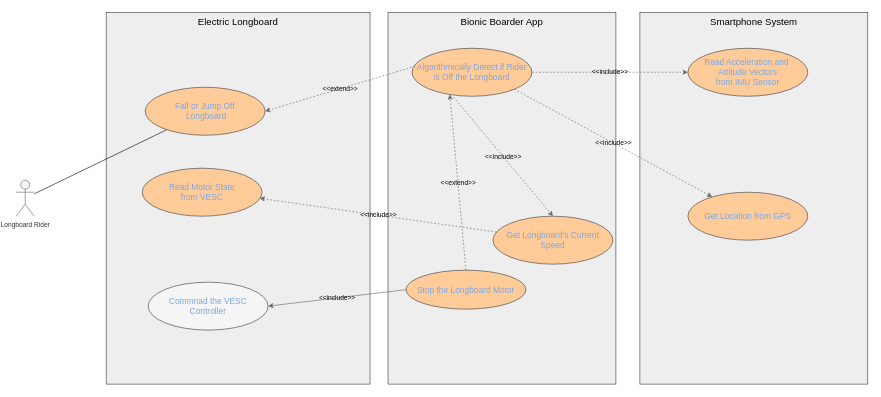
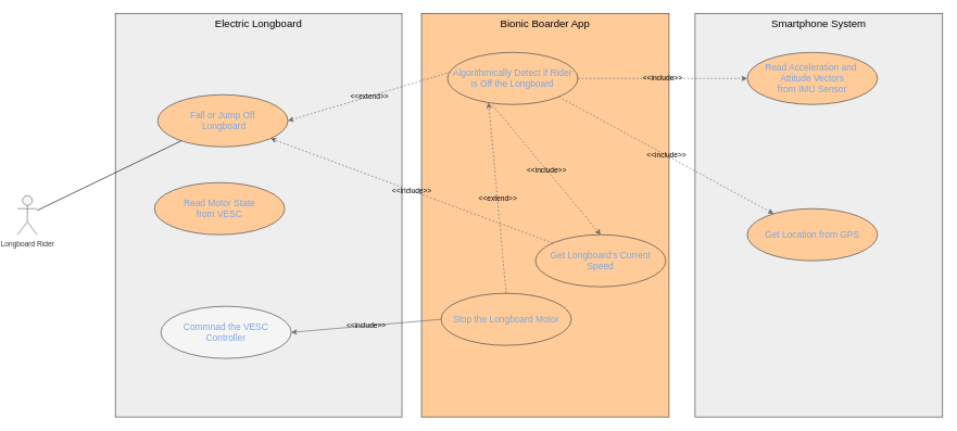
  <mxCell id="0" />
  <mxCell id="1" parent="0" />
  <mxCell id="2" value="Specimen and collection" style="edgeStyle=orthogonalEdgeStyle;endArrow=block;html=1;" parent="1" edge="1"><mxGeometry relative="1" as="geometry"><mxPoint x="550" y="90" as="targetPoint" /></mxGeometry></mxCell>
  <mxCell id="3" value="report delivery offline" style="edgeStyle=orthogonalEdgeStyle;endArrow=block;html=1;" parent="1" edge="1"><mxGeometry relative="1" as="geometry"><mxPoint x="500" y="120" as="sourcePoint" /></mxGeometry></mxCell>
  <mxCell id="4" value="&lt;div&gt;&lt;font style=&quot;font-size: 11px;&quot;&gt;Longboard Rider&lt;/font&gt;&lt;/div&gt;" style="shape=umlActor;verticalLabelPosition=bottom;verticalAlign=top;html=1;outlineConnect=0;strokeColor=#666666;align=center;fontFamily=Helvetica;fontSize=12;fontColor=#333333;labelBackgroundColor=none;fillColor=#f5f5f5;horizontal=1;textShadow=0;" parent="1" vertex="1"><mxGeometry x="20" y="300" width="30" height="60" as="geometry" /></mxCell>
- <mxCell id="5" value="Bionic Boarder App" style="rounded=0;whiteSpace=wrap;html=1;labelPosition=center;verticalLabelPosition=middle;align=center;verticalAlign=top;fillColor=#eeeeee;strokeColor=#36393d;fontSize=16;fontColor=#000000;labelBackgroundColor=none;" parent="1" vertex="1"><mxGeometry x="640" y="20" width="380" height="620" as="geometry" /></mxCell>
+ <mxCell id="5" value="Bionic Boarder App" style="rounded=0;whiteSpace=wrap;html=1;labelPosition=center;verticalLabelPosition=middle;align=center;verticalAlign=top;fillColor=#ffcc99;strokeColor=#36393d;fontSize=16;fontColor=#000000;labelBackgroundColor=none;" parent="1" vertex="1"><mxGeometry x="640" y="20" width="380" height="620" as="geometry" /></mxCell>
  <mxCell id="6" value="Electric Longboard" style="rounded=0;whiteSpace=wrap;html=1;labelPosition=center;verticalLabelPosition=middle;align=center;verticalAlign=top;fillColor=#eeeeee;strokeColor=#36393d;fontSize=16;fontColor=#000000;labelBackgroundColor=none;" parent="1" vertex="1"><mxGeometry x="170" y="20" width="440" height="620" as="geometry" /></mxCell>
  <mxCell id="7" value="&lt;span style=&quot;font-size: 14px;&quot;&gt;Fall or Jump Off&lt;/span&gt;&lt;div&gt;&lt;span style=&quot;font-size: 14px;&quot;&gt;&amp;nbsp;Longboard&lt;/span&gt;&lt;/div&gt;" style="ellipse;whiteSpace=wrap;html=1;fillColor=#ffcc99;strokeColor=#36393d;fontColor=#7EA6E0;" parent="1" vertex="1"><mxGeometry x="235" y="145" width="200" height="80" as="geometry" /></mxCell>
  <mxCell id="8" style="rounded=0;orthogonalLoop=1;jettySize=auto;html=1;strokeColor=#000000;endArrow=none;startFill=0;shadow=0;jumpStyle=none;" parent="1" source="4" target="7" edge="1"><mxGeometry relative="1" as="geometry"><mxPoint x="100" y="289.818" as="sourcePoint" /><mxPoint x="250" y="208" as="targetPoint" /></mxGeometry></mxCell>
  <mxCell id="9" value="&lt;span style=&quot;font-size: 14px;&quot;&gt;Get Longboard's Current Speed&lt;/span&gt;" style="ellipse;whiteSpace=wrap;html=1;fillColor=#ffcc99;strokeColor=#36393d;fontColor=#7EA6E0;" parent="1" vertex="1"><mxGeometry x="815" y="360" width="200" height="80" as="geometry" /></mxCell>
- <mxCell id="10" value="&lt;span style=&quot;font-size: 14px;&quot;&gt;Stop the Longboard Motor&lt;/span&gt;" style="ellipse;whiteSpace=wrap;html=1;fillColor=#ffcc99;strokeColor=#36393d;fontColor=#7EA6E0;" parent="1" vertex="1"><mxGeometry x="670" y="450" width="200" height="65" as="geometry" /></mxCell>
+ <mxCell id="10" value="&lt;span style=&quot;font-size: 14px;&quot;&gt;Stop the Longboard Motor&lt;/span&gt;" style="ellipse;whiteSpace=wrap;html=1;fillColor=#ffcc99;strokeColor=#36393d;fontColor=#7EA6E0;" parent="1" vertex="1"><mxGeometry x="670" y="450" width="200" height="80" as="geometry" /></mxCell>
  <mxCell id="11" value="&lt;span style=&quot;font-size: 14px;&quot;&gt;Algorithmically Detect if Rider&lt;/span&gt;&lt;div&gt;&lt;span style=&quot;font-size: 14px;&quot;&gt;is Off the Longboard&lt;/span&gt;&lt;/div&gt;" style="ellipse;whiteSpace=wrap;html=1;fillColor=#ffcc99;strokeColor=#36393d;fontColor=#7EA6E0;" parent="1" vertex="1"><mxGeometry x="680" y="80" width="200" height="80" as="geometry" /></mxCell>
  <mxCell id="12" value="&lt;font style=&quot;font-size: 14px;&quot;&gt;Commnad the VESC&lt;/font&gt;&lt;div&gt;&lt;font style=&quot;font-size: 14px;&quot;&gt;Controller&lt;/font&gt;&lt;/div&gt;" style="ellipse;whiteSpace=wrap;html=1;fillColor=#f5f5f5;strokeColor=#36393d;fontColor=#7EA6E0;" parent="1" vertex="1"><mxGeometry x="240" y="470" width="200" height="80" as="geometry" /></mxCell>
  <mxCell id="13" value="&lt;span style=&quot;&quot;&gt;&amp;lt;&amp;lt;extend&amp;gt;&amp;gt;&lt;/span&gt;" style="endArrow=classic;html=1;rounded=0;fillColor=#f5f5f5;gradientColor=#b3b3b3;strokeColor=#666666;dashed=1;fontColor=#060606;align=center;labelBackgroundColor=none;entryX=0.315;entryY=0.963;entryDx=0;entryDy=0;entryPerimeter=0;exitX=0.5;exitY=0;exitDx=0;exitDy=0;" edge="1" parent="1" source="10" target="11"><mxGeometry width="50" height="50" relative="1" as="geometry"><mxPoint x="670" y="514.81" as="sourcePoint" /><mxPoint x="927" y="453.81" as="targetPoint" /></mxGeometry></mxCell>
  <mxCell id="14" value="Smartphone System" style="rounded=0;whiteSpace=wrap;html=1;labelPosition=center;verticalLabelPosition=middle;align=center;verticalAlign=top;fillColor=#eeeeee;strokeColor=#36393d;fontSize=16;fontColor=#000000;labelBackgroundColor=none;" vertex="1" parent="1"><mxGeometry x="1060" y="20" width="380" height="620" as="geometry" /></mxCell>
  <mxCell id="15" value="&lt;span style=&quot;font-size: 14px;&quot;&gt;Read Acceleration and&amp;nbsp;&lt;/span&gt;&lt;div&gt;&lt;span style=&quot;font-size: 14px;&quot;&gt;Attitude Vectors&lt;/span&gt;&lt;div&gt;&lt;span style=&quot;font-size: 14px;&quot;&gt;from IMU Sensor&lt;/span&gt;&lt;/div&gt;&lt;/div&gt;" style="ellipse;whiteSpace=wrap;html=1;fillColor=#ffcc99;strokeColor=#36393d;fontColor=#7EA6E0;" vertex="1" parent="1"><mxGeometry x="1140" y="80" width="200" height="80" as="geometry" /></mxCell>
  <mxCell id="16" value="&lt;span style=&quot;font-size: 14px;&quot;&gt;Get Location from GPS&lt;/span&gt;" style="ellipse;whiteSpace=wrap;html=1;fillColor=#ffcc99;strokeColor=#36393d;fontColor=#7EA6E0;" vertex="1" parent="1"><mxGeometry x="1140" y="320" width="200" height="80" as="geometry" /></mxCell>
  <mxCell id="17" value="&amp;lt;&amp;lt;include&amp;gt;&amp;gt;" style="endArrow=classic;html=1;rounded=0;fillColor=#f5f5f5;gradientColor=#b3b3b3;strokeColor=#666666;dashed=1;fontColor=#060606;align=center;labelBackgroundColor=none;entryX=0;entryY=0.5;entryDx=0;entryDy=0;exitX=1;exitY=0.5;exitDx=0;exitDy=0;" parent="1" source="11" target="15" edge="1"><mxGeometry width="50" height="50" relative="1" as="geometry"><mxPoint x="730" y="170" as="sourcePoint" /><mxPoint x="977.658" y="182.379" as="targetPoint" /></mxGeometry></mxCell>
  <mxCell id="18" value="&amp;lt;&amp;lt;include&amp;gt;&amp;gt;" style="endArrow=classic;html=1;rounded=0;fillColor=#f5f5f5;gradientColor=#b3b3b3;strokeColor=#666666;dashed=1;fontColor=#060606;align=center;labelBackgroundColor=none;exitX=1;exitY=1;exitDx=0;exitDy=0;" edge="1" parent="1" source="11" target="16"><mxGeometry width="50" height="50" relative="1" as="geometry"><mxPoint x="900" y="190" as="sourcePoint" /><mxPoint x="1100" y="190" as="targetPoint" /></mxGeometry></mxCell>
  <mxCell id="19" value="&lt;span style=&quot;font-size: 14px;&quot;&gt;Read Motor State&lt;/span&gt;&lt;div&gt;&lt;span style=&quot;font-size: 14px;&quot;&gt;from VESC&lt;/span&gt;&lt;/div&gt;" style="ellipse;whiteSpace=wrap;html=1;fillColor=#ffcc99;strokeColor=#36393d;fontColor=#7EA6E0;" vertex="1" parent="1"><mxGeometry x="230" y="280" width="200" height="80" as="geometry" /></mxCell>
  <mxCell id="20" value="&amp;lt;&amp;lt;include&amp;gt;&amp;gt;" style="endArrow=classic;html=1;rounded=0;fillColor=#f5f5f5;gradientColor=#b3b3b3;strokeColor=#666666;dashed=1;fontColor=#060606;align=center;labelBackgroundColor=none;exitX=0.345;exitY=1.013;exitDx=0;exitDy=0;exitPerimeter=0;entryX=0.5;entryY=0;entryDx=0;entryDy=0;" edge="1" parent="1" source="11" target="9"><mxGeometry width="50" height="50" relative="1" as="geometry"><mxPoint x="880" y="210" as="sourcePoint" /><mxPoint x="1141" y="323" as="targetPoint" /></mxGeometry></mxCell>
- <mxCell id="21" value="&amp;lt;&amp;lt;include&amp;gt;&amp;gt;" style="endArrow=classic;html=1;rounded=0;fillColor=#f5f5f5;gradientColor=#b3b3b3;strokeColor=#666666;dashed=1;fontColor=#060606;align=center;labelBackgroundColor=none;entryX=0.98;entryY=0.625;entryDx=0;entryDy=0;entryPerimeter=0;" edge="1" parent="1" source="9" target="19"><mxGeometry width="50" height="50" relative="1" as="geometry"><mxPoint x="669" y="330" as="sourcePoint" /><mxPoint x="660" y="409" as="targetPoint" /></mxGeometry></mxCell>
+ <mxCell id="21" value="&amp;lt;&amp;lt;include&amp;gt;&amp;gt;" style="endArrow=classic;html=1;rounded=0;fillColor=#f5f5f5;gradientColor=#b3b3b3;strokeColor=#666666;dashed=1;fontColor=#060606;align=center;labelBackgroundColor=none;" edge="1" parent="1" source="9" target="7"><mxGeometry width="50" height="50" relative="1" as="geometry"><mxPoint x="669" y="330" as="sourcePoint" /><mxPoint x="660" y="409" as="targetPoint" /></mxGeometry></mxCell>
  <mxCell id="22" value="&lt;span style=&quot;&quot;&gt;&amp;lt;&amp;lt;extend&amp;gt;&amp;gt;&lt;/span&gt;" style="endArrow=classic;html=1;rounded=0;fillColor=#f5f5f5;gradientColor=#b3b3b3;strokeColor=#666666;dashed=1;fontColor=#060606;align=center;labelBackgroundColor=none;entryX=1;entryY=0.5;entryDx=0;entryDy=0;exitX=0.025;exitY=0.375;exitDx=0;exitDy=0;exitPerimeter=0;" edge="1" parent="1" source="11" target="7"><mxGeometry width="50" height="50" relative="1" as="geometry"><mxPoint x="677" y="110" as="sourcePoint" /><mxPoint x="420" y="171" as="targetPoint" /></mxGeometry></mxCell>
  <mxCell id="23" value="&amp;lt;&amp;lt;include&amp;gt;&amp;gt;" style="endArrow=classic;html=1;rounded=0;fillColor=#f5f5f5;gradientColor=#b3b3b3;strokeColor=#666666;dashed=0;fontColor=#060606;align=center;labelBackgroundColor=none;entryX=1;entryY=0.5;entryDx=0;entryDy=0;exitX=0;exitY=0.5;exitDx=0;exitDy=0;" edge="1" parent="1" source="10" target="12"><mxGeometry width="50" height="50" relative="1" as="geometry"><mxPoint x="754" y="462" as="sourcePoint" /><mxPoint x="490" y="410" as="targetPoint" /></mxGeometry></mxCell>
